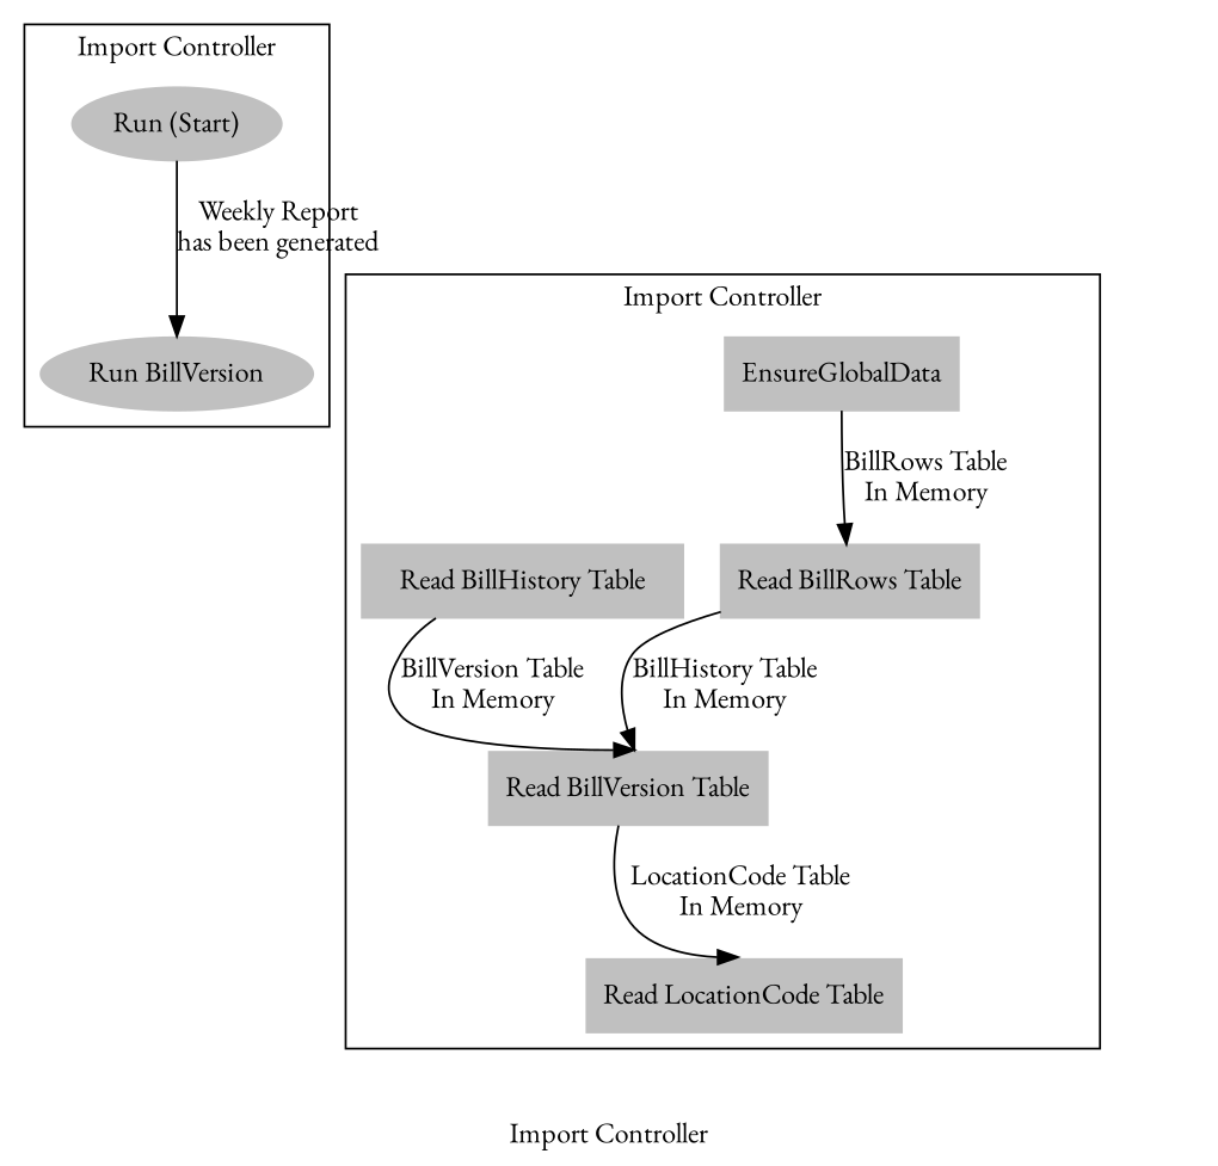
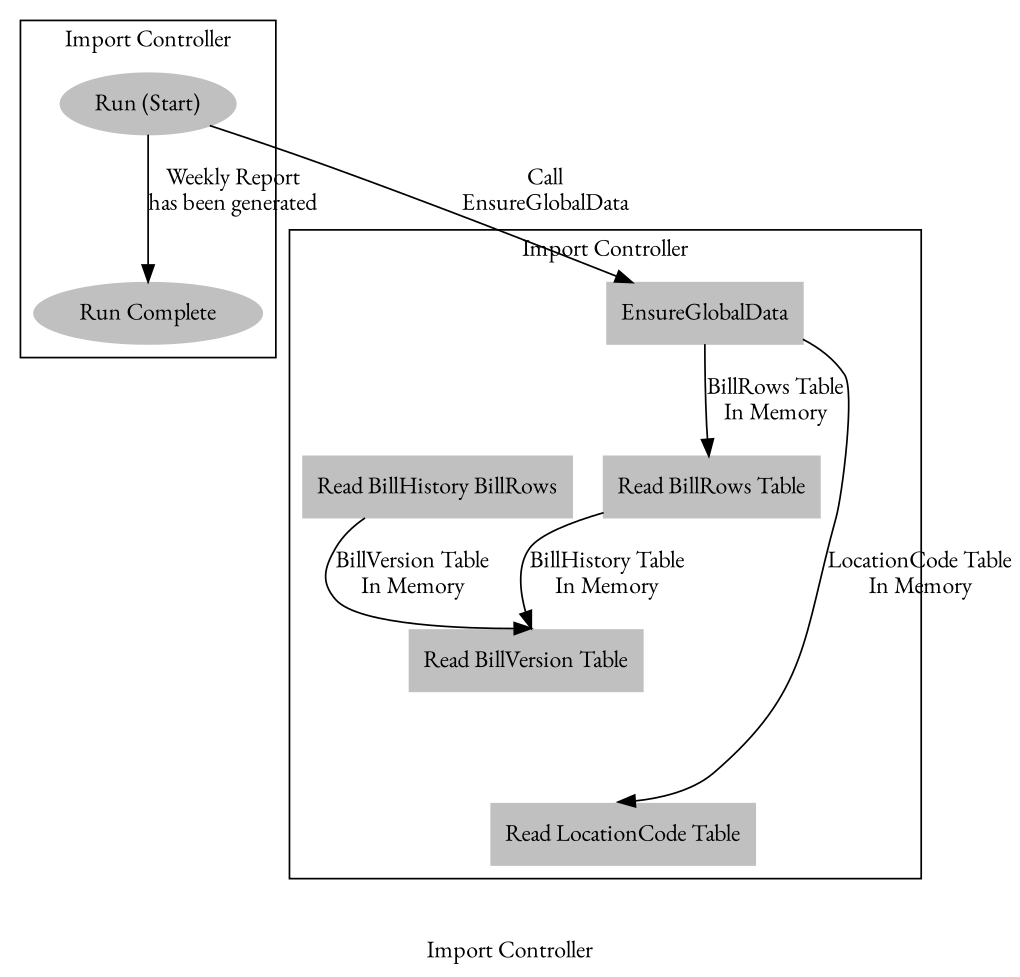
  digraph {
    fontname="EB Garamond"
    label="Import Controller"
    node [color=gray fontname="EB Garamond" shape=rectangle style=filled]
    edge [fontname="EB Garamond" samehead=h1]
    n1 [label="Run (Start)" shape=ellipse]
-   n2 [label="Run BillVersion" shape=ellipse]
+   n2 [label="Run Complete" shape=ellipse]
    n3 [label=EnsureGlobalData]
    n4 [label="Read BillRows Table"]
-   n5 [label="Read BillHistory Table"]
+   n5 [label="Read BillHistory BillRows"]
    n6 [label="Read BillVersion Table"]
    n7 [label="Read LocationCode Table"]
    subgraph cluster_1 {
      n1
      n2
    }
    subgraph cluster_2 {
      n3
      n4
      n5
      n6
      n7
    }
    n1 -> n2 [label="Weekly Report\nhas been generated"]
+   n1 -> n3 [label="Call\nEnsureGlobalData"]
    n3 -> n4 [label="BillRows Table\nIn Memory"]
    n4 -> n6 [label="BillHistory Table\nIn Memory"]
    n5 -> n6 [label="BillVersion Table\nIn Memory"]
-   n6 -> n7 [label="LocationCode Table\nIn Memory"]
+   n3 -> n7 [label="LocationCode Table\nIn Memory"]
  }
